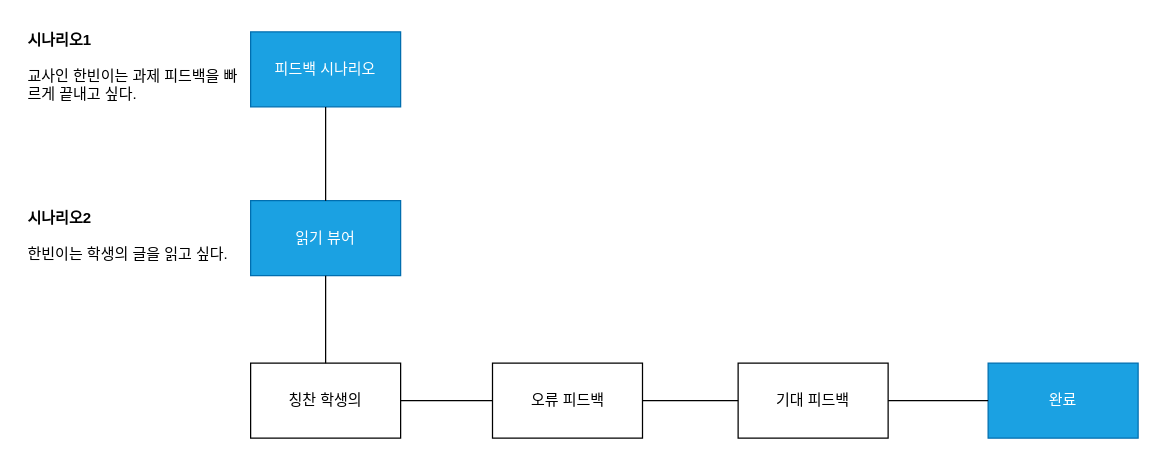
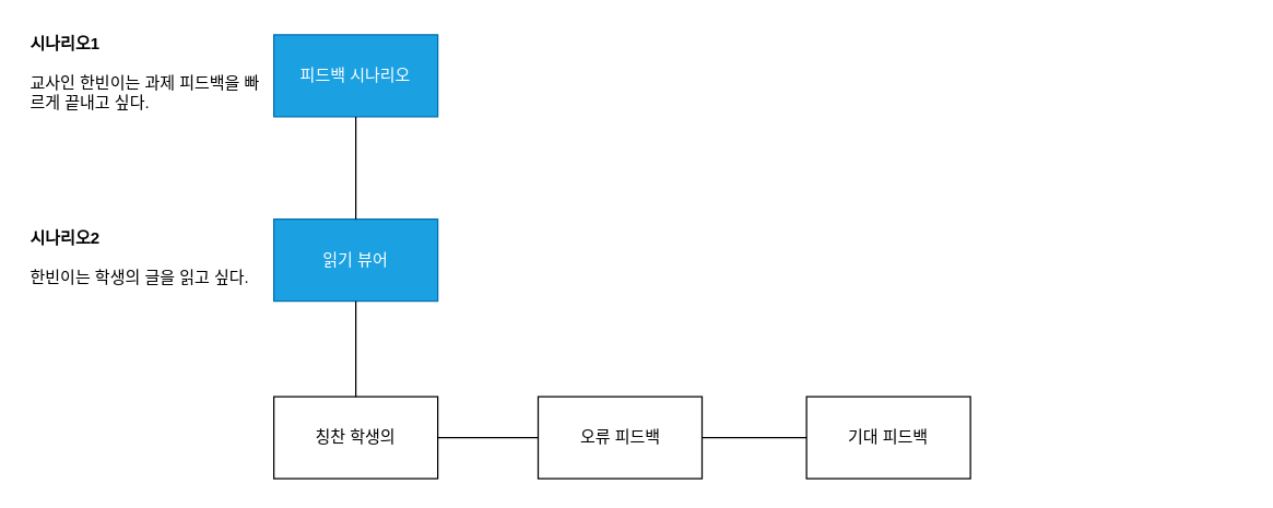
  <mxCell id="0" />
  <mxCell id="1" parent="0" />
  <mxCell id="2" value="피드백 시나리오" style="rounded=0;whiteSpace=wrap;html=1;fillColor=#1ba1e2;strokeColor=#006EAF;fontColor=#ffffff;" vertex="1" parent="1"><mxGeometry x="200" y="25" width="120" height="60" as="geometry" /></mxCell>
  <mxCell id="3" value="&lt;b&gt;시나리오1&lt;/b&gt;&lt;br&gt;&lt;br&gt;교사인 한빈이는 과제 피드백을 빠르게 끝내고 싶다." style="text;html=1;strokeColor=none;fillColor=none;align=left;verticalAlign=middle;whiteSpace=wrap;rounded=0;" vertex="1" parent="1"><mxGeometry x="20" y="20" width="170" height="65" as="geometry" /></mxCell>
  <mxCell id="4" value="읽기 뷰어" style="rounded=0;whiteSpace=wrap;html=1;fillColor=#1ba1e2;fontColor=#ffffff;strokeColor=#006EAF;" vertex="1" parent="1"><mxGeometry x="200" y="160" width="120" height="60" as="geometry" /></mxCell>
  <mxCell id="5" value="" style="endArrow=none;html=1;rounded=0;entryX=0.5;entryY=1;entryDx=0;entryDy=0;exitX=0.5;exitY=0;exitDx=0;exitDy=0;" edge="1" parent="1" source="4" target="2"><mxGeometry width="50" height="50" relative="1" as="geometry"><mxPoint x="50" y="280" as="sourcePoint" /><mxPoint x="100" y="230" as="targetPoint" /></mxGeometry></mxCell>
  <mxCell id="6" value="칭찬 학생의" style="rounded=0;whiteSpace=wrap;html=1;" vertex="1" parent="1"><mxGeometry x="200" y="290" width="120" height="60" as="geometry" /></mxCell>
  <mxCell id="7" value="" style="endArrow=none;html=1;rounded=0;entryX=0.5;entryY=1;entryDx=0;entryDy=0;exitX=0.5;exitY=0;exitDx=0;exitDy=0;" edge="1" parent="1" source="6" target="4"><mxGeometry width="50" height="50" relative="1" as="geometry"><mxPoint x="100" y="330" as="sourcePoint" /><mxPoint x="150" y="280" as="targetPoint" /></mxGeometry></mxCell>
  <mxCell id="8" value="&lt;b&gt;시나리오2&lt;/b&gt;&lt;br&gt;&lt;br&gt;한빈이는 학생의 글을 읽고 싶다." style="text;html=1;strokeColor=none;fillColor=none;align=left;verticalAlign=middle;whiteSpace=wrap;rounded=0;" vertex="1" parent="1"><mxGeometry x="20" y="155" width="180" height="65" as="geometry" /></mxCell>
  <mxCell id="9" value="오류 피드백" style="rounded=0;whiteSpace=wrap;html=1;" vertex="1" parent="1"><mxGeometry x="393.5" y="290" width="120" height="60" as="geometry" /></mxCell>
  <mxCell id="10" value="기대 피드백" style="rounded=0;whiteSpace=wrap;html=1;" vertex="1" parent="1"><mxGeometry x="590" y="290" width="120" height="60" as="geometry" /></mxCell>
- <mxCell id="11" value="완료" style="rounded=0;whiteSpace=wrap;html=1;fillColor=#1ba1e2;fontColor=#ffffff;strokeColor=#006EAF;" vertex="1" parent="1"><mxGeometry x="790" y="290" width="120" height="60" as="geometry" /></mxCell>
  <mxCell id="12" value="" style="endArrow=none;html=1;rounded=0;entryX=0;entryY=0.5;entryDx=0;entryDy=0;exitX=1;exitY=0.5;exitDx=0;exitDy=0;" edge="1" parent="1" source="6" target="9"><mxGeometry width="50" height="50" relative="1" as="geometry"><mxPoint x="330" y="340" as="sourcePoint" /><mxPoint x="380" y="290" as="targetPoint" /></mxGeometry></mxCell>
  <mxCell id="13" value="" style="endArrow=none;html=1;rounded=0;entryX=0;entryY=0.5;entryDx=0;entryDy=0;exitX=1;exitY=0.5;exitDx=0;exitDy=0;" edge="1" parent="1" source="9" target="10"><mxGeometry width="50" height="50" relative="1" as="geometry"><mxPoint x="550" y="430" as="sourcePoint" /><mxPoint x="600" y="380" as="targetPoint" /></mxGeometry></mxCell>
- <mxCell id="14" value="" style="endArrow=none;html=1;rounded=0;entryX=0;entryY=0.5;entryDx=0;entryDy=0;exitX=1;exitY=0.5;exitDx=0;exitDy=0;" edge="1" parent="1" source="10" target="11"><mxGeometry width="50" height="50" relative="1" as="geometry"><mxPoint x="650" y="460" as="sourcePoint" /><mxPoint x="700" y="410" as="targetPoint" /></mxGeometry></mxCell>
